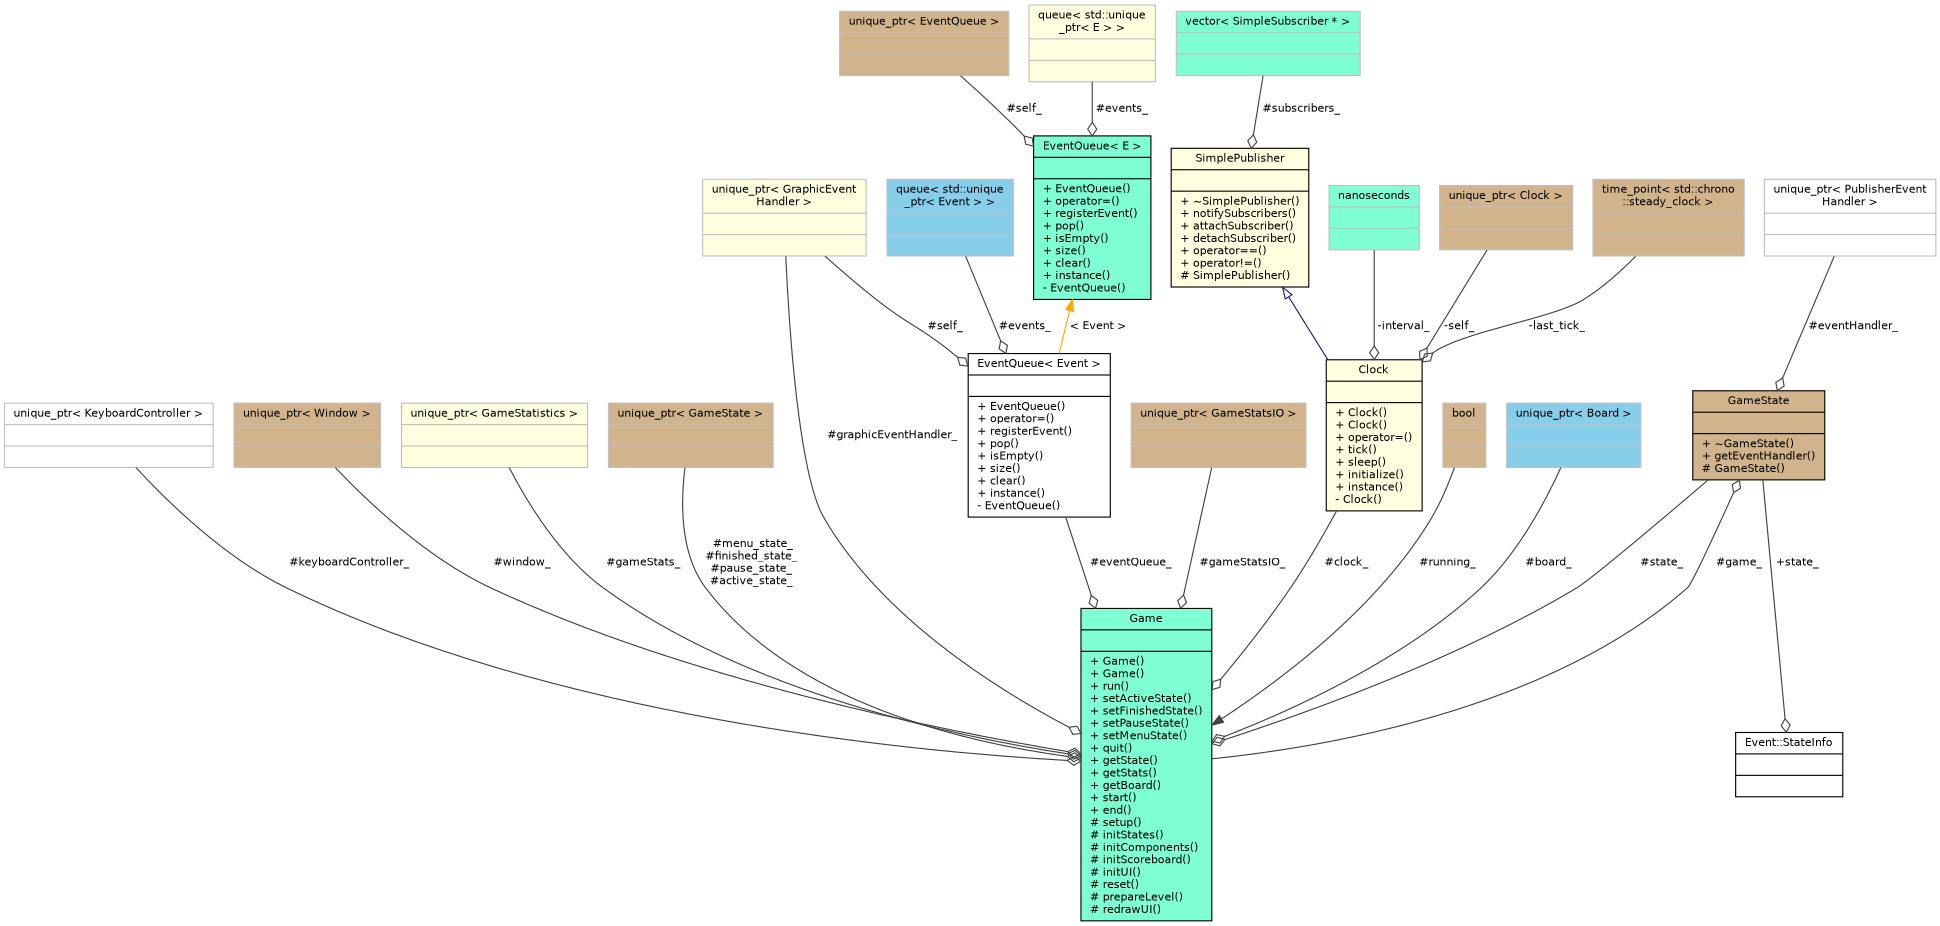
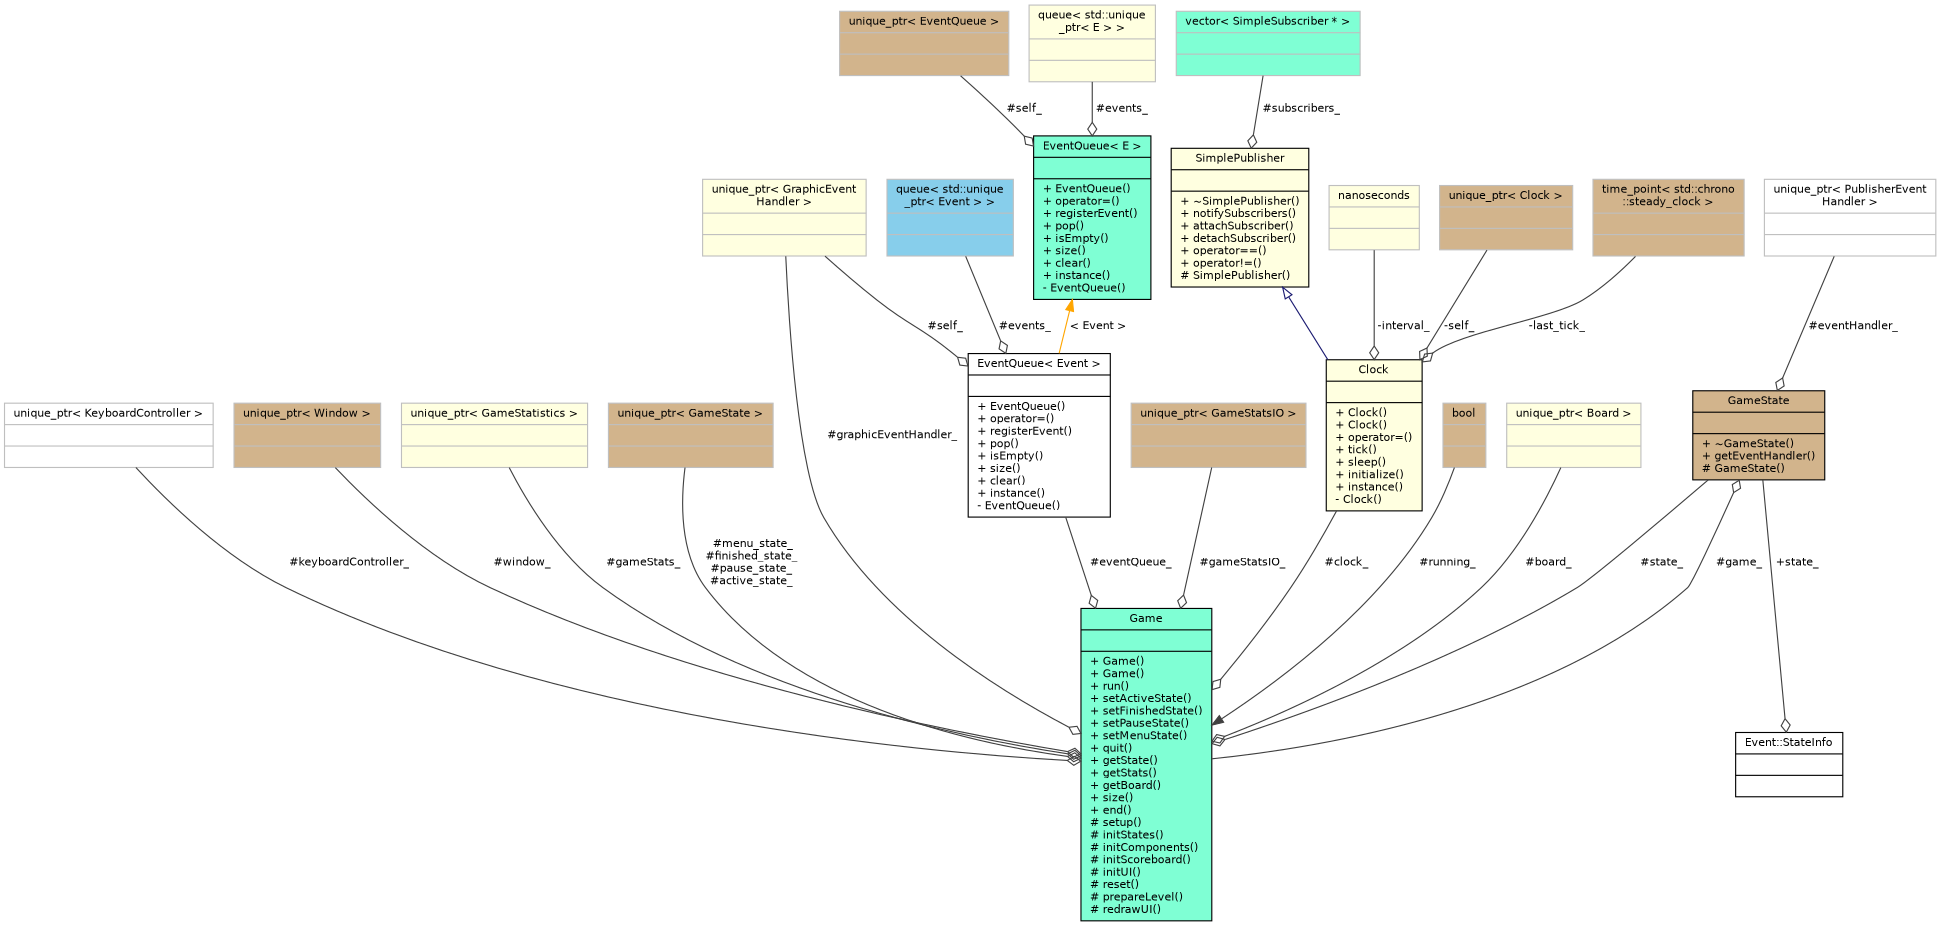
  digraph {
    node [color=grey75 fillcolor=tan fontname=Helvetica fontsize=10 shape=record style=filled]
    edge [arrowhead=odiamond color=grey25 fontname=Helvetica fontsize=10 labelfontname=Helvetica labelfontsize=10 style=solid]
    n1 [color=black fillcolor=white fontcolor=black height=0.2 label="{Event::StateInfo\n||}" width=0.4]
    n2 [color=black height=0.2 label="{GameState\n||+ ~GameState()\l+ getEventHandler()\l# GameState()\l}" width=0.4]
-   n3 [color=black fillcolor=aquamarine height=0.2 label="{Game\n||+ Game()\l+ Game()\l+ run()\l+ setActiveState()\l+ setFinishedState()\l+ setPauseState()\l+ setMenuState()\l+ quit()\l+ getState()\l+ getStats()\l+ getBoard()\l+ start()\l+ end()\l# setup()\l# initStates()\l# initComponents()\l# initScoreboard()\l# initUI()\l# reset()\l# prepareLevel()\l# redrawUI()\l}" width=0.4]
+   n3 [color=black fillcolor=aquamarine height=0.2 label="{Game\n||+ Game()\l+ Game()\l+ run()\l+ setActiveState()\l+ setFinishedState()\l+ setPauseState()\l+ setMenuState()\l+ quit()\l+ getState()\l+ getStats()\l+ getBoard()\l+ size()\l+ end()\l# setup()\l# initStates()\l# initComponents()\l# initScoreboard()\l# initUI()\l# reset()\l# prepareLevel()\l# redrawUI()\l}" width=0.4]
    n4 [fillcolor=white height=0.2 label="{unique_ptr\< KeyboardController \>\n||}" width=0.4]
    n5 [height=0.2 label="{unique_ptr\< Window \>\n||}" width=0.4]
    n6 [fillcolor=lightyellow height=0.2 label="{unique_ptr\< GameStatistics \>\n||}" width=0.4]
    n7 [height=0.2 label="{unique_ptr\< GameState \>\n||}" width=0.4]
    n8 [fillcolor=lightyellow height=0.2 label="{unique_ptr\< GraphicEvent\lHandler \>\n||}" width=0.4]
    n9 [color=black fillcolor=white height=0.2 label="{EventQueue\< Event \>\n||+ EventQueue()\l+ operator=()\l+ registerEvent()\l+ pop()\l+ isEmpty()\l+ size()\l+ clear()\l+ instance()\l- EventQueue()\l}" width=0.4]
    n10 [fillcolor=skyblue height=0.2 label="{queue\< std::unique\l_ptr\< Event \> \>\n||}" width=0.4]
    n11 [height=0.2 label="{unique_ptr\< EventQueue \>\n||}" width=0.4]
    n12 [color=black fillcolor=aquamarine height=0.2 label="{EventQueue\< E \>\n||+ EventQueue()\l+ operator=()\l+ registerEvent()\l+ pop()\l+ isEmpty()\l+ size()\l+ clear()\l+ instance()\l- EventQueue()\l}" width=0.4]
    n13 [fillcolor=lightyellow height=0.2 label="{queue\< std::unique\l_ptr\< E \> \>\n||}" width=0.4]
    n14 [height=0.2 label="{unique_ptr\< GameStatsIO \>\n||}" width=0.4]
    n15 [color=black fillcolor=lightyellow height=0.2 label="{Clock\n||+ Clock()\l+ Clock()\l+ operator=()\l+ tick()\l+ sleep()\l+ initialize()\l+ instance()\l- Clock()\l}" width=0.4]
    n16 [color=black fillcolor=lightyellow height=0.2 label="{SimplePublisher\n||+ ~SimplePublisher()\l+ notifySubscribers()\l+ attachSubscriber()\l+ detachSubscriber()\l+ operator==()\l+ operator!=()\l# SimplePublisher()\l}" width=0.4]
    n17 [fillcolor=aquamarine height=0.2 label="{vector\< SimpleSubscriber * \>\n||}" width=0.4]
-   n18 [fillcolor=aquamarine height=0.2 label="{nanoseconds\n||}" width=0.4]
+   n18 [fillcolor=lightyellow height=0.2 label="{nanoseconds\n||}" width=0.4]
    n19 [height=0.2 label="{unique_ptr\< Clock \>\n||}" width=0.4]
    n20 [height=0.2 label="{time_point\< std::chrono\l::steady_clock \>\n||}" width=0.4]
    n21 [height=0.2 label="{bool\n||}" width=0.4]
-   n22 [fillcolor=skyblue height=0.2 label="{unique_ptr\< Board \>\n||}" width=0.4]
+   n22 [fillcolor=lightyellow height=0.2 label="{unique_ptr\< Board \>\n||}" width=0.4]
    n23 [fillcolor=white height=0.2 label="{unique_ptr\< PublisherEvent\lHandler \>\n||}" width=0.4]
    n2 -> n1 [label=" +state_"]
    n2 -> n3 [label=" #state_"]
    n3 -> n2 [label=" #game_"]
    n4 -> n3 [label=" #keyboardController_"]
    n5 -> n3 [label=" #window_"]
    n6 -> n3 [label=" #gameStats_"]
    n7 -> n3 [label=" #menu_state_\n#finished_state_\n#pause_state_\n#active_state_"]
    n8 -> n3 [label=" #graphicEventHandler_"]
    n8 -> n9 [label=" #self_"]
    n9 -> n3 [label=" #eventQueue_"]
    n10 -> n9 [label=" #events_"]
    n11 -> n12 [label=" #self_"]
    n12 -> n9 [color=orange dir=back label=" \< Event \>" arrowhead=""]
    n13 -> n12 [label=" #events_"]
    n14 -> n3 [label=" #gameStatsIO_"]
    n15 -> n3 [label=" #clock_"]
    n16 -> n15 [arrowtail=onormal color=midnightblue dir=back arrowhead=""]
    n17 -> n16 [label=" #subscribers_"]
    n18 -> n15 [label=" -interval_"]
    n19 -> n15 [label=" -self_"]
    n20 -> n15 [label=" -last_tick_"]
    n21 -> n3 [arrowhead=normal label=" #running_"]
    n22 -> n3 [label=" #board_"]
    n23 -> n2 [label=" #eventHandler_"]
  }
